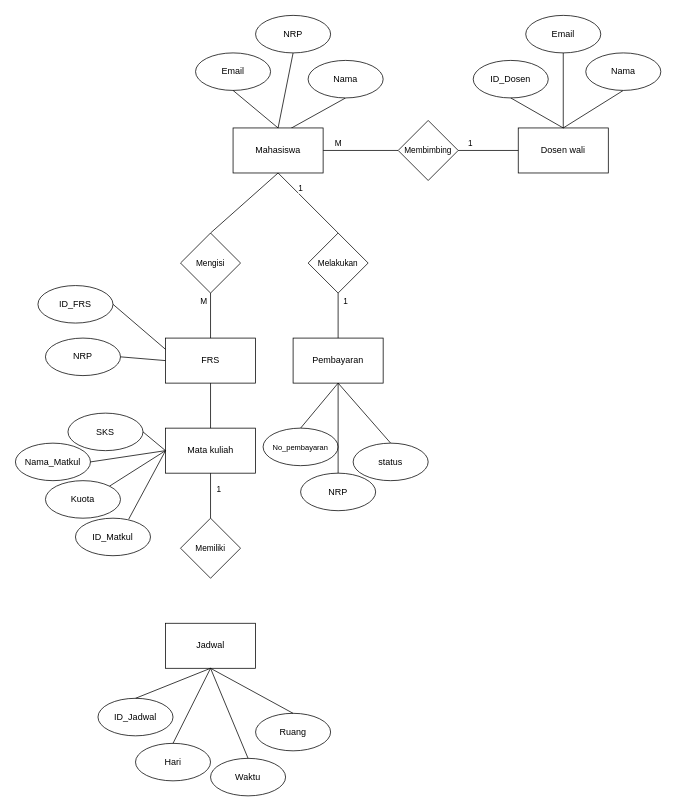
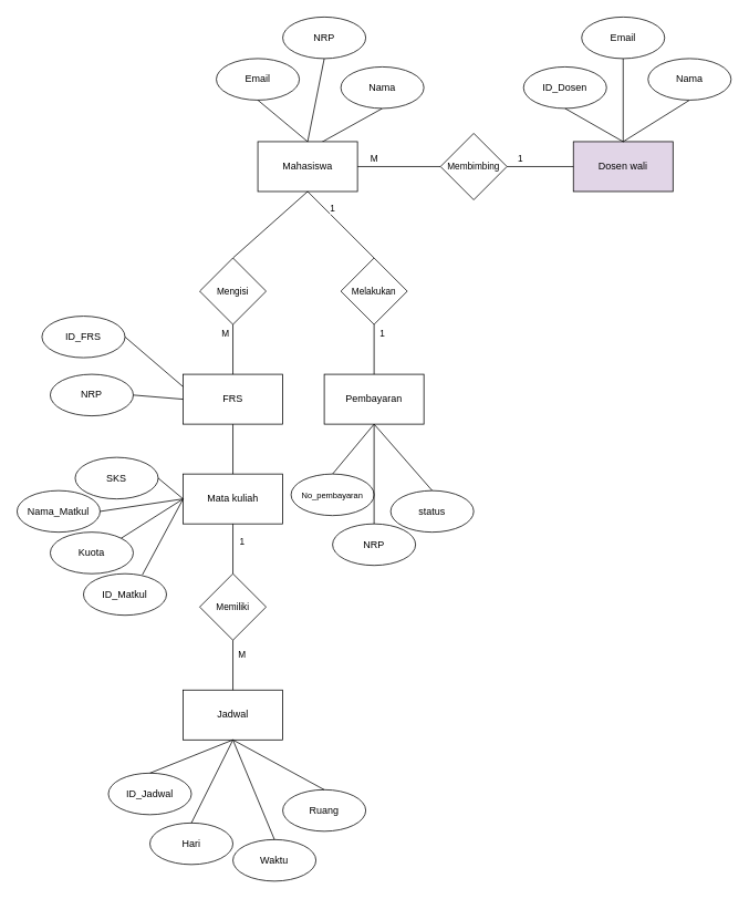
  <mxCell id="0" />
  <mxCell id="1" parent="0" />
  <mxCell id="2" style="rounded=0;orthogonalLoop=1;jettySize=auto;html=1;entryX=0.5;entryY=1;entryDx=0;entryDy=0;endArrow=none;startFill=0;" parent="1" source="6" target="10" edge="1"><mxGeometry relative="1" as="geometry"><Array as="points"><mxPoint x="370" y="170" /></Array></mxGeometry></mxCell>
  <mxCell id="3" style="rounded=0;orthogonalLoop=1;jettySize=auto;html=1;entryX=0.5;entryY=1;entryDx=0;entryDy=0;endArrow=none;startFill=0;" parent="1" source="6" target="11" edge="1"><mxGeometry relative="1" as="geometry"><Array as="points"><mxPoint x="370" y="180" /></Array></mxGeometry></mxCell>
  <mxCell id="4" value="" style="edgeStyle=orthogonalEdgeStyle;rounded=0;orthogonalLoop=1;jettySize=auto;html=1;endArrow=none;startFill=0;" parent="1" source="6" target="14" edge="1"><mxGeometry relative="1" as="geometry" /></mxCell>
  <mxCell id="5" value="M" style="edgeLabel;html=1;align=center;verticalAlign=middle;resizable=0;points=[];" vertex="1" connectable="0" parent="4"><mxGeometry x="-0.233" y="1" relative="1" as="geometry"><mxPoint x="-19" y="-9" as="offset" /></mxGeometry></mxCell>
  <mxCell id="6" value="Mahasiswa" style="rounded=0;whiteSpace=wrap;html=1;" parent="1" vertex="1"><mxGeometry x="310" y="170" width="120" height="60" as="geometry" /></mxCell>
- <mxCell id="7" value="Dosen wali" style="rounded=0;whiteSpace=wrap;html=1;" parent="1" vertex="1"><mxGeometry x="690" y="170" width="120" height="60" as="geometry" /></mxCell>
+ <mxCell id="7" value="Dosen wali" style="rounded=0;whiteSpace=wrap;html=1;fillColor=#e1d5e7;" parent="1" vertex="1"><mxGeometry x="690" y="170" width="120" height="60" as="geometry" /></mxCell>
  <mxCell id="8" value="Mata kuliah&lt;span style=&quot;color: rgba(0, 0, 0, 0); font-family: monospace; font-size: 0px; text-align: start; text-wrap-mode: nowrap;&quot;&gt;%3CmxGraphModel%3E%3Croot%3E%3CmxCell%20id%3D%220%22%2F%3E%3CmxCell%20id%3D%221%22%20parent%3D%220%22%2F%3E%3CmxCell%20id%3D%222%22%20value%3D%22Mahasiswa%22%20style%3D%22rounded%3D0%3BwhiteSpace%3Dwrap%3Bhtml%3D1%3B%22%20vertex%3D%221%22%20parent%3D%221%22%3E%3CmxGeometry%20x%3D%22350%22%20y%3D%22230%22%20width%3D%22120%22%20height%3D%2260%22%20as%3D%22geometry%22%2F%3E%3C%2FmxCell%3E%3C%2Froot%3E%3C%2FmxGraphModel%3E&lt;/span&gt;" style="rounded=0;whiteSpace=wrap;html=1;" parent="1" vertex="1"><mxGeometry x="220" y="570" width="120" height="60" as="geometry" /></mxCell>
  <mxCell id="9" value="Jadwal" style="rounded=0;whiteSpace=wrap;html=1;" parent="1" vertex="1"><mxGeometry x="220" y="830" width="120" height="60" as="geometry" /></mxCell>
  <mxCell id="10" value="NRP" style="ellipse;whiteSpace=wrap;html=1;" parent="1" vertex="1"><mxGeometry x="340" y="20" width="100" height="50" as="geometry" /></mxCell>
  <mxCell id="11" value="Nama" style="ellipse;whiteSpace=wrap;html=1;" parent="1" vertex="1"><mxGeometry x="410" width="100" height="50" as="geometry" y="80" /></mxCell>
  <mxCell id="12" value="" style="edgeStyle=orthogonalEdgeStyle;rounded=0;orthogonalLoop=1;jettySize=auto;html=1;endArrow=none;startFill=0;" parent="1" source="14" target="7" edge="1"><mxGeometry relative="1" as="geometry" /></mxCell>
  <mxCell id="13" value="1" style="edgeLabel;html=1;align=center;verticalAlign=middle;resizable=0;points=[];" vertex="1" connectable="0" parent="12"><mxGeometry x="-0.575" y="-1" relative="1" as="geometry"><mxPoint x="-2" y="-11" as="offset" /></mxGeometry></mxCell>
  <mxCell id="14" value="&lt;font style=&quot;font-size: 11px;&quot;&gt;Membimbing&lt;/font&gt;" style="rhombus;whiteSpace=wrap;html=1;rounded=0;" parent="1" vertex="1"><mxGeometry x="530" y="160" width="80" height="80" as="geometry" /></mxCell>
  <mxCell id="15" value="Email" style="ellipse;whiteSpace=wrap;html=1;" vertex="1" parent="1"><mxGeometry x="260" y="70" width="100" height="50" as="geometry" /></mxCell>
  <mxCell id="16" style="rounded=0;orthogonalLoop=1;jettySize=auto;html=1;entryX=0.5;entryY=1;entryDx=0;entryDy=0;endArrow=none;startFill=0;exitX=0.5;exitY=0;exitDx=0;exitDy=0;" edge="1" parent="1" source="6" target="15"><mxGeometry relative="1" as="geometry"><Array as="points" /><mxPoint x="309.47" y="170" as="sourcePoint" /><mxPoint x="309.47" as="targetPoint" y="80" /></mxGeometry></mxCell>
  <mxCell id="17" value="" style="rounded=0;orthogonalLoop=1;jettySize=auto;html=1;entryX=0.5;entryY=1;entryDx=0;entryDy=0;endArrow=none;startFill=0;exitX=0.5;exitY=0;exitDx=0;exitDy=0;" edge="1" parent="1" source="7" target="18"><mxGeometry relative="1" as="geometry"><Array as="points" /><mxPoint x="750" y="170" as="sourcePoint" /><mxPoint x="850" y="100" as="targetPoint" /></mxGeometry></mxCell>
  <mxCell id="18" value="Nama" style="ellipse;whiteSpace=wrap;html=1;" vertex="1" parent="1"><mxGeometry x="780" y="70" width="100" height="50" as="geometry" /></mxCell>
  <mxCell id="19" value="Email" style="ellipse;whiteSpace=wrap;html=1;" vertex="1" parent="1"><mxGeometry x="700" y="20" width="100" height="50" as="geometry" /></mxCell>
  <mxCell id="20" value="" style="rounded=0;orthogonalLoop=1;jettySize=auto;html=1;entryX=0.5;entryY=1;entryDx=0;entryDy=0;endArrow=none;startFill=0;exitX=0.5;exitY=0;exitDx=0;exitDy=0;" edge="1" parent="1" source="7" target="19"><mxGeometry relative="1" as="geometry"><Array as="points" /><mxPoint x="640" y="170" as="sourcePoint" /><mxPoint x="720" y="120" as="targetPoint" /></mxGeometry></mxCell>
  <mxCell id="21" value="ID_Dosen" style="ellipse;whiteSpace=wrap;html=1;" vertex="1" parent="1"><mxGeometry x="630" width="100" height="50" as="geometry" y="80" /></mxCell>
  <mxCell id="22" value="" style="rounded=0;orthogonalLoop=1;jettySize=auto;html=1;entryX=0.5;entryY=1;entryDx=0;entryDy=0;endArrow=none;startFill=0;exitX=0.5;exitY=0;exitDx=0;exitDy=0;" edge="1" parent="1" source="7" target="21"><mxGeometry relative="1" as="geometry"><Array as="points" /><mxPoint x="690" y="160" as="sourcePoint" /><mxPoint x="660" y="110" as="targetPoint" /></mxGeometry></mxCell>
  <mxCell id="23" value="FRS" style="rounded=0;whiteSpace=wrap;html=1;" vertex="1" parent="1"><mxGeometry x="220" y="450" width="120" height="60" as="geometry" /></mxCell>
  <mxCell id="24" value="Pembayaran" style="rounded=0;whiteSpace=wrap;html=1;" vertex="1" parent="1"><mxGeometry x="390" y="450" width="120" height="60" as="geometry" /></mxCell>
  <mxCell id="25" value="&lt;font style=&quot;font-size: 11px;&quot;&gt;Melakukan&lt;/font&gt;" style="rhombus;whiteSpace=wrap;html=1;rounded=0;" vertex="1" parent="1"><mxGeometry x="410" y="310" width="80" height="80" as="geometry" /></mxCell>
  <mxCell id="26" value="&lt;font style=&quot;font-size: 11px;&quot;&gt;Mengisi&lt;/font&gt;" style="rhombus;whiteSpace=wrap;html=1;rounded=0;" vertex="1" parent="1"><mxGeometry x="240" y="310" width="80" height="80" as="geometry" /></mxCell>
  <mxCell id="27" value="" style="rounded=0;orthogonalLoop=1;jettySize=auto;html=1;entryX=0.5;entryY=1;entryDx=0;entryDy=0;endArrow=none;startFill=0;exitX=0.5;exitY=0;exitDx=0;exitDy=0;" edge="1" parent="1" source="26" target="6"><mxGeometry relative="1" as="geometry"><Array as="points" /><mxPoint x="410" y="300" as="sourcePoint" /><mxPoint x="340" y="260" as="targetPoint" /></mxGeometry></mxCell>
  <mxCell id="28" value="" style="rounded=0;orthogonalLoop=1;jettySize=auto;html=1;entryX=0.5;entryY=1;entryDx=0;entryDy=0;endArrow=none;startFill=0;exitX=0.5;exitY=0;exitDx=0;exitDy=0;" edge="1" parent="1" source="25" target="6"><mxGeometry relative="1" as="geometry"><Array as="points" /><mxPoint x="450" y="290" as="sourcePoint" /><mxPoint x="380" y="250" as="targetPoint" /></mxGeometry></mxCell>
  <mxCell id="29" value="" style="rounded=0;orthogonalLoop=1;jettySize=auto;html=1;entryX=0.5;entryY=1;entryDx=0;entryDy=0;endArrow=none;startFill=0;exitX=0.5;exitY=0;exitDx=0;exitDy=0;" edge="1" parent="1" source="23" target="26"><mxGeometry relative="1" as="geometry"><Array as="points" /><mxPoint x="405" y="440" as="sourcePoint" /><mxPoint x="335" y="400" as="targetPoint" /></mxGeometry></mxCell>
  <mxCell id="30" value="M" style="edgeLabel;html=1;align=center;verticalAlign=middle;resizable=0;points=[];" vertex="1" connectable="0" parent="29"><mxGeometry x="0.204" y="4" relative="1" as="geometry"><mxPoint x="-6" y="-14" as="offset" /></mxGeometry></mxCell>
  <mxCell id="31" value="" style="rounded=0;orthogonalLoop=1;jettySize=auto;html=1;entryX=0.5;entryY=1;entryDx=0;entryDy=0;endArrow=none;startFill=0;exitX=0.5;exitY=0;exitDx=0;exitDy=0;" edge="1" parent="1" source="24" target="25"><mxGeometry relative="1" as="geometry"><Array as="points" /><mxPoint x="450" y="440" as="sourcePoint" /><mxPoint x="450" y="380" as="targetPoint" /></mxGeometry></mxCell>
  <mxCell id="32" value="status" style="ellipse;whiteSpace=wrap;html=1;" vertex="1" parent="1"><mxGeometry x="470" y="590" width="100" height="50" as="geometry" /></mxCell>
  <mxCell id="33" value="" style="rounded=0;orthogonalLoop=1;jettySize=auto;html=1;entryX=0.5;entryY=1;entryDx=0;entryDy=0;endArrow=none;startFill=0;exitX=0.5;exitY=0;exitDx=0;exitDy=0;" edge="1" parent="1" source="32" target="24"><mxGeometry relative="1" as="geometry"><Array as="points" /><mxPoint x="400" y="610" as="sourcePoint" /><mxPoint x="480" y="560" as="targetPoint" /></mxGeometry></mxCell>
  <mxCell id="34" value="" style="rounded=0;orthogonalLoop=1;jettySize=auto;html=1;entryX=0.5;entryY=1;entryDx=0;entryDy=0;endArrow=none;startFill=0;exitX=0.5;exitY=0;exitDx=0;exitDy=0;" edge="1" parent="1" source="35" target="24"><mxGeometry relative="1" as="geometry"><Array as="points" /><mxPoint x="380" y="600" as="sourcePoint" /><mxPoint x="460" y="550" as="targetPoint" /></mxGeometry></mxCell>
  <mxCell id="35" value="&lt;font style=&quot;font-size: 10px;&quot;&gt;No_pembayaran&lt;/font&gt;" style="ellipse;whiteSpace=wrap;html=1;" vertex="1" parent="1"><mxGeometry x="350" y="570" width="100" height="50" as="geometry" /></mxCell>
  <mxCell id="36" value="NRP" style="ellipse;whiteSpace=wrap;html=1;" vertex="1" parent="1"><mxGeometry x="400" y="630" width="100" height="50" as="geometry" /></mxCell>
  <mxCell id="37" value="" style="rounded=0;orthogonalLoop=1;jettySize=auto;html=1;entryX=0.5;entryY=1;entryDx=0;entryDy=0;endArrow=none;startFill=0;exitX=0.5;exitY=0;exitDx=0;exitDy=0;" edge="1" parent="1" source="36" target="24"><mxGeometry relative="1" as="geometry"><Array as="points" /><mxPoint x="510" y="590" as="sourcePoint" /><mxPoint x="440" y="530" as="targetPoint" /></mxGeometry></mxCell>
  <mxCell id="38" value="&lt;font style=&quot;font-size: 11px;&quot;&gt;Memiliki&lt;/font&gt;" style="rhombus;whiteSpace=wrap;html=1;rounded=0;" vertex="1" parent="1"><mxGeometry x="240" y="690" width="80" height="80" as="geometry" /></mxCell>
  <mxCell id="39" value="NRP" style="ellipse;whiteSpace=wrap;html=1;" vertex="1" parent="1"><mxGeometry x="60" y="450" width="100" height="50" as="geometry" /></mxCell>
  <mxCell id="40" value="ID_FRS" style="ellipse;whiteSpace=wrap;html=1;" vertex="1" parent="1"><mxGeometry x="50" y="380" width="100" height="50" as="geometry" /></mxCell>
  <mxCell id="41" value="" style="rounded=0;orthogonalLoop=1;jettySize=auto;html=1;endArrow=none;startFill=0;exitX=1;exitY=0.5;exitDx=0;exitDy=0;entryX=0;entryY=0.5;entryDx=0;entryDy=0;" edge="1" parent="1" source="39" target="23"><mxGeometry relative="1" as="geometry"><Array as="points" /><mxPoint x="340" y="580" as="sourcePoint" /><mxPoint x="230" y="520" as="targetPoint" /></mxGeometry></mxCell>
  <mxCell id="42" value="" style="rounded=0;orthogonalLoop=1;jettySize=auto;html=1;entryX=0;entryY=0.25;entryDx=0;entryDy=0;endArrow=none;startFill=0;exitX=1;exitY=0.5;exitDx=0;exitDy=0;" edge="1" parent="1" source="40" target="23"><mxGeometry relative="1" as="geometry"><Array as="points" /><mxPoint x="150" y="410" as="sourcePoint" /><mxPoint x="169.23" y="510" as="targetPoint" /></mxGeometry></mxCell>
  <mxCell id="43" value="" style="rounded=0;orthogonalLoop=1;jettySize=auto;html=1;entryX=0.5;entryY=1;entryDx=0;entryDy=0;endArrow=none;startFill=0;exitX=0.5;exitY=0;exitDx=0;exitDy=0;" edge="1" parent="1" source="8" target="23"><mxGeometry relative="1" as="geometry"><Array as="points" /><mxPoint x="270" y="580" as="sourcePoint" /><mxPoint x="270" y="520" as="targetPoint" /></mxGeometry></mxCell>
  <mxCell id="44" value="" style="rounded=0;orthogonalLoop=1;jettySize=auto;html=1;endArrow=none;startFill=0;exitX=0.5;exitY=0;exitDx=0;exitDy=0;entryX=0.5;entryY=1;entryDx=0;entryDy=0;" edge="1" parent="1" source="38" target="8"><mxGeometry relative="1" as="geometry"><Array as="points" /><mxPoint x="210" y="690" as="sourcePoint" /><mxPoint x="270" y="650" as="targetPoint" /></mxGeometry></mxCell>
  <mxCell id="45" value="1" style="edgeLabel;html=1;align=center;verticalAlign=middle;resizable=0;points=[];" vertex="1" connectable="0" parent="44"><mxGeometry x="-0.078" y="4" relative="1" as="geometry"><mxPoint x="14" y="-12" as="offset" /></mxGeometry></mxCell>
+ <mxCell id="46" value="" style="rounded=0;orthogonalLoop=1;jettySize=auto;html=1;entryX=0.5;entryY=1;entryDx=0;entryDy=0;endArrow=none;startFill=0;exitX=0.5;exitY=0;exitDx=0;exitDy=0;" edge="1" parent="1" source="9" target="38"><mxGeometry relative="1" as="geometry"><Array as="points" /><mxPoint x="279.23" y="830" as="sourcePoint" /><mxPoint x="279.23" y="770" as="targetPoint" /></mxGeometry></mxCell>
+ <mxCell id="47" value="M" style="edgeLabel;html=1;align=center;verticalAlign=middle;resizable=0;points=[];" vertex="1" connectable="0" parent="46"><mxGeometry x="0.456" y="-1" relative="1" as="geometry"><mxPoint x="9" as="offset" /></mxGeometry></mxCell>
  <mxCell id="48" value="ID_Jadwal" style="ellipse;whiteSpace=wrap;html=1;" vertex="1" parent="1"><mxGeometry x="130" y="930" width="100" height="50" as="geometry" /></mxCell>
  <mxCell id="49" value="Hari" style="ellipse;whiteSpace=wrap;html=1;" vertex="1" parent="1"><mxGeometry x="180" y="990" width="100" height="50" as="geometry" /></mxCell>
  <mxCell id="50" value="Waktu" style="ellipse;whiteSpace=wrap;html=1;" vertex="1" parent="1"><mxGeometry x="280" y="1010" width="100" height="50" as="geometry" /></mxCell>
  <mxCell id="51" value="Ruang" style="ellipse;whiteSpace=wrap;html=1;" vertex="1" parent="1"><mxGeometry x="340" y="950" width="100" height="50" as="geometry" /></mxCell>
  <mxCell id="52" value="" style="rounded=0;orthogonalLoop=1;jettySize=auto;html=1;entryX=0.5;entryY=1;entryDx=0;entryDy=0;endArrow=none;startFill=0;exitX=0.5;exitY=0;exitDx=0;exitDy=0;" edge="1" parent="1" source="51" target="9"><mxGeometry relative="1" as="geometry"><Array as="points" /><mxPoint x="370" y="960" as="sourcePoint" /><mxPoint x="370" y="900" as="targetPoint" /></mxGeometry></mxCell>
  <mxCell id="53" value="" style="rounded=0;orthogonalLoop=1;jettySize=auto;html=1;entryX=0.5;entryY=1;entryDx=0;entryDy=0;endArrow=none;startFill=0;exitX=0.5;exitY=0;exitDx=0;exitDy=0;" edge="1" parent="1" source="49" target="9"><mxGeometry relative="1" as="geometry"><Array as="points" /><mxPoint x="410" y="870" as="sourcePoint" /><mxPoint x="410" y="810" as="targetPoint" /></mxGeometry></mxCell>
  <mxCell id="54" value="" style="rounded=0;orthogonalLoop=1;jettySize=auto;html=1;entryX=0.5;entryY=1;entryDx=0;entryDy=0;endArrow=none;startFill=0;exitX=0.5;exitY=0;exitDx=0;exitDy=0;" edge="1" parent="1" source="50" target="9"><mxGeometry relative="1" as="geometry"><Array as="points" /><mxPoint x="290" y="980" as="sourcePoint" /><mxPoint x="290" y="920" as="targetPoint" /></mxGeometry></mxCell>
  <mxCell id="55" value="" style="rounded=0;orthogonalLoop=1;jettySize=auto;html=1;entryX=0.5;entryY=1;entryDx=0;entryDy=0;endArrow=none;startFill=0;exitX=0.5;exitY=0;exitDx=0;exitDy=0;" edge="1" parent="1" source="48" target="9"><mxGeometry relative="1" as="geometry"><Array as="points" /><mxPoint x="290" y="980" as="sourcePoint" /><mxPoint x="290" y="920" as="targetPoint" /></mxGeometry></mxCell>
  <mxCell id="56" value="1" style="edgeLabel;html=1;align=center;verticalAlign=middle;resizable=0;points=[];" vertex="1" connectable="0" parent="1"><mxGeometry x="399.997" y="250.004" as="geometry" /></mxCell>
  <mxCell id="57" value="1" style="edgeLabel;html=1;align=center;verticalAlign=middle;resizable=0;points=[];" vertex="1" connectable="0" parent="1"><mxGeometry x="459.997" y="400.004" as="geometry" /></mxCell>
  <mxCell id="58" style="edgeStyle=orthogonalEdgeStyle;rounded=0;orthogonalLoop=1;jettySize=auto;html=1;exitX=0.5;exitY=1;exitDx=0;exitDy=0;" edge="1" parent="1" source="39" target="39"><mxGeometry relative="1" as="geometry" /></mxCell>
  <mxCell id="59" value="ID_Matkul" style="ellipse;whiteSpace=wrap;html=1;" vertex="1" parent="1"><mxGeometry x="100" y="690" width="100" height="50" as="geometry" /></mxCell>
  <mxCell id="60" value="Nama_Matkul" style="ellipse;whiteSpace=wrap;html=1;" vertex="1" parent="1"><mxGeometry x="20" y="590" width="100" height="50" as="geometry" /></mxCell>
  <mxCell id="61" value="SKS" style="ellipse;whiteSpace=wrap;html=1;" vertex="1" parent="1"><mxGeometry x="90" y="550" width="100" height="50" as="geometry" /></mxCell>
  <mxCell id="62" value="Kuota" style="ellipse;whiteSpace=wrap;html=1;" vertex="1" parent="1"><mxGeometry x="60" y="640" width="100" height="50" as="geometry" /></mxCell>
  <mxCell id="63" value="" style="rounded=0;orthogonalLoop=1;jettySize=auto;html=1;endArrow=none;startFill=0;exitX=1;exitY=0.5;exitDx=0;exitDy=0;entryX=0;entryY=0.5;entryDx=0;entryDy=0;" edge="1" parent="1" source="61" target="8"><mxGeometry relative="1" as="geometry"><Array as="points" /><mxPoint x="130" y="592.5" as="sourcePoint" /><mxPoint x="190" y="597.5" as="targetPoint" /></mxGeometry></mxCell>
  <mxCell id="64" value="" style="rounded=0;orthogonalLoop=1;jettySize=auto;html=1;endArrow=none;startFill=0;exitX=1;exitY=0.5;exitDx=0;exitDy=0;entryX=0;entryY=0.5;entryDx=0;entryDy=0;" edge="1" parent="1" source="60" target="8"><mxGeometry relative="1" as="geometry"><Array as="points" /><mxPoint x="150" y="645" as="sourcePoint" /><mxPoint x="210" y="650" as="targetPoint" /></mxGeometry></mxCell>
  <mxCell id="65" value="" style="rounded=0;orthogonalLoop=1;jettySize=auto;html=1;endArrow=none;startFill=0;exitX=1;exitY=0;exitDx=0;exitDy=0;entryX=0;entryY=0.5;entryDx=0;entryDy=0;" edge="1" parent="1" source="62" target="8"><mxGeometry relative="1" as="geometry"><Array as="points" /><mxPoint x="150" y="640" as="sourcePoint" /><mxPoint x="210" y="645" as="targetPoint" /></mxGeometry></mxCell>
  <mxCell id="66" value="" style="rounded=0;orthogonalLoop=1;jettySize=auto;html=1;endArrow=none;startFill=0;exitX=0.71;exitY=0.024;exitDx=0;exitDy=0;entryX=0;entryY=0.5;entryDx=0;entryDy=0;exitPerimeter=0;" edge="1" parent="1" source="59" target="8"><mxGeometry relative="1" as="geometry"><Array as="points" /><mxPoint y="670" as="sourcePoint" x="200" /><mxPoint x="260" y="675" as="targetPoint" /></mxGeometry></mxCell>
